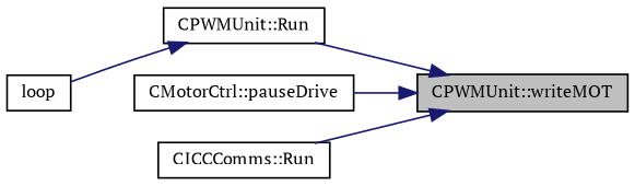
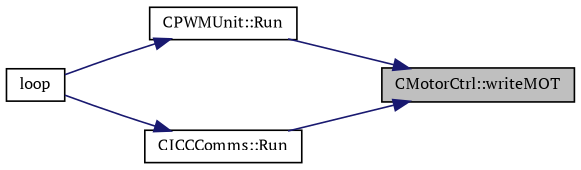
  digraph {
    fontname="PT Serif"
    rankdir=RL
    node [color=black fontname="PT Serif" fontsize=10 shape=record]
    edge [color=midnightblue dir=back fontname="PT Serif" fontsize=10 labelfontname=Helvetica labelfontsize=10 style=solid]
-   n1 [fillcolor=grey75 fontcolor=black height=0.2 label="CPWMUnit::writeMOT" style=filled width=0.4]
+   n1 [fillcolor=grey75 fontcolor=black height=0.2 label="CMotorCtrl::writeMOT" style=filled width=0.4]
    n2 [height=0.2 label="CPWMUnit::Run" width=0.4]
-   n3 [height=0.2 label="CMotorCtrl::pauseDrive" width=0.4]
    n4 [height=0.2 label="CICCComms::Run" width=0.4]
    n5 [height=0.2 label=loop width=0.4]
    n1 -> n2
-   n1 -> n3
    n1 -> n4
    n2 -> n5
+   n4 -> n5
  }
